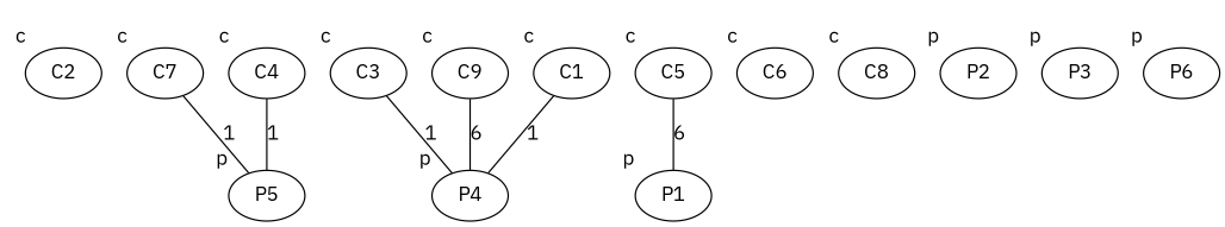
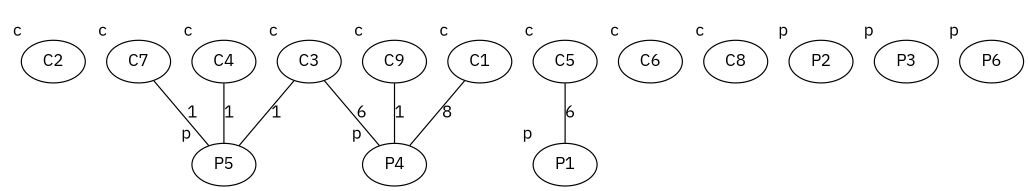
  graph {
    fontname="IBM Plex Sans"
    node [fontname="IBM Plex Sans" tipo=c xlabel=c]
    edge [fontname="IBM Plex Sans" weight=1]
    C2
    P4 [tipo=p xlabel=p]
    C3
    P5 [tipo=p xlabel=p]
    C4
    P1 [tipo=p xlabel=p]
    C5
    C6
    C7
    C8
    C9
    C1
    P2 [tipo=p xlabel=p]
    P3 [tipo=p xlabel=p]
    P6 [tipo=p xlabel=p]
-   C3 -- P4 [label=1]
+   C3 -- P4 [label=6]
+   C3 -- P5 [label=1]
    C4 -- P5 [label=1]
    C5 -- P1 [label=6]
    C7 -- P5 [label=1]
-   C9 -- P4 [label=6]
-   C1 -- P4 [label=1]
+   C9 -- P4 [label=1]
+   C1 -- P4 [label=8]
  }
